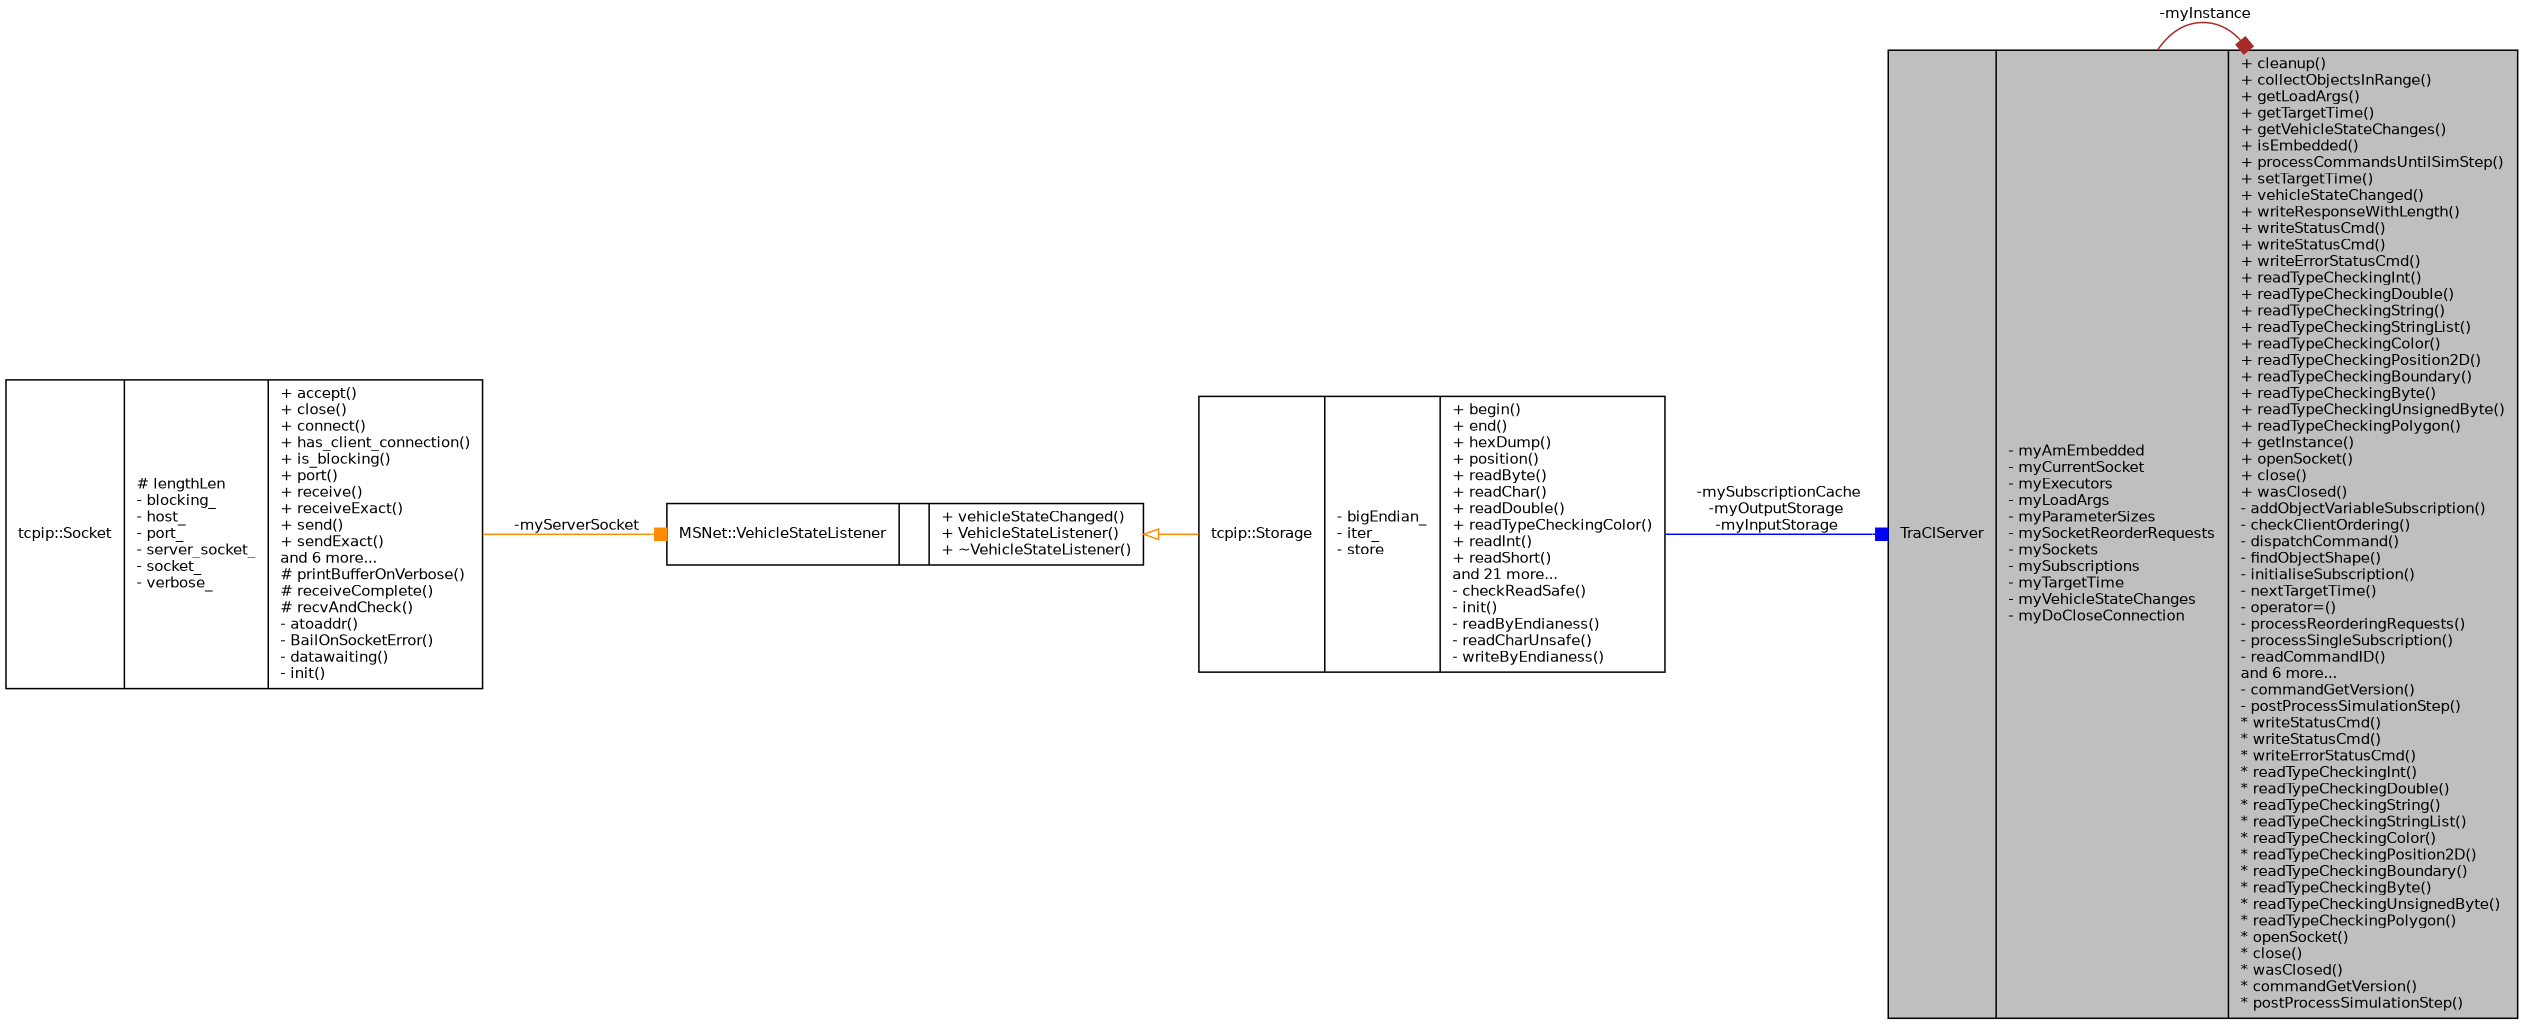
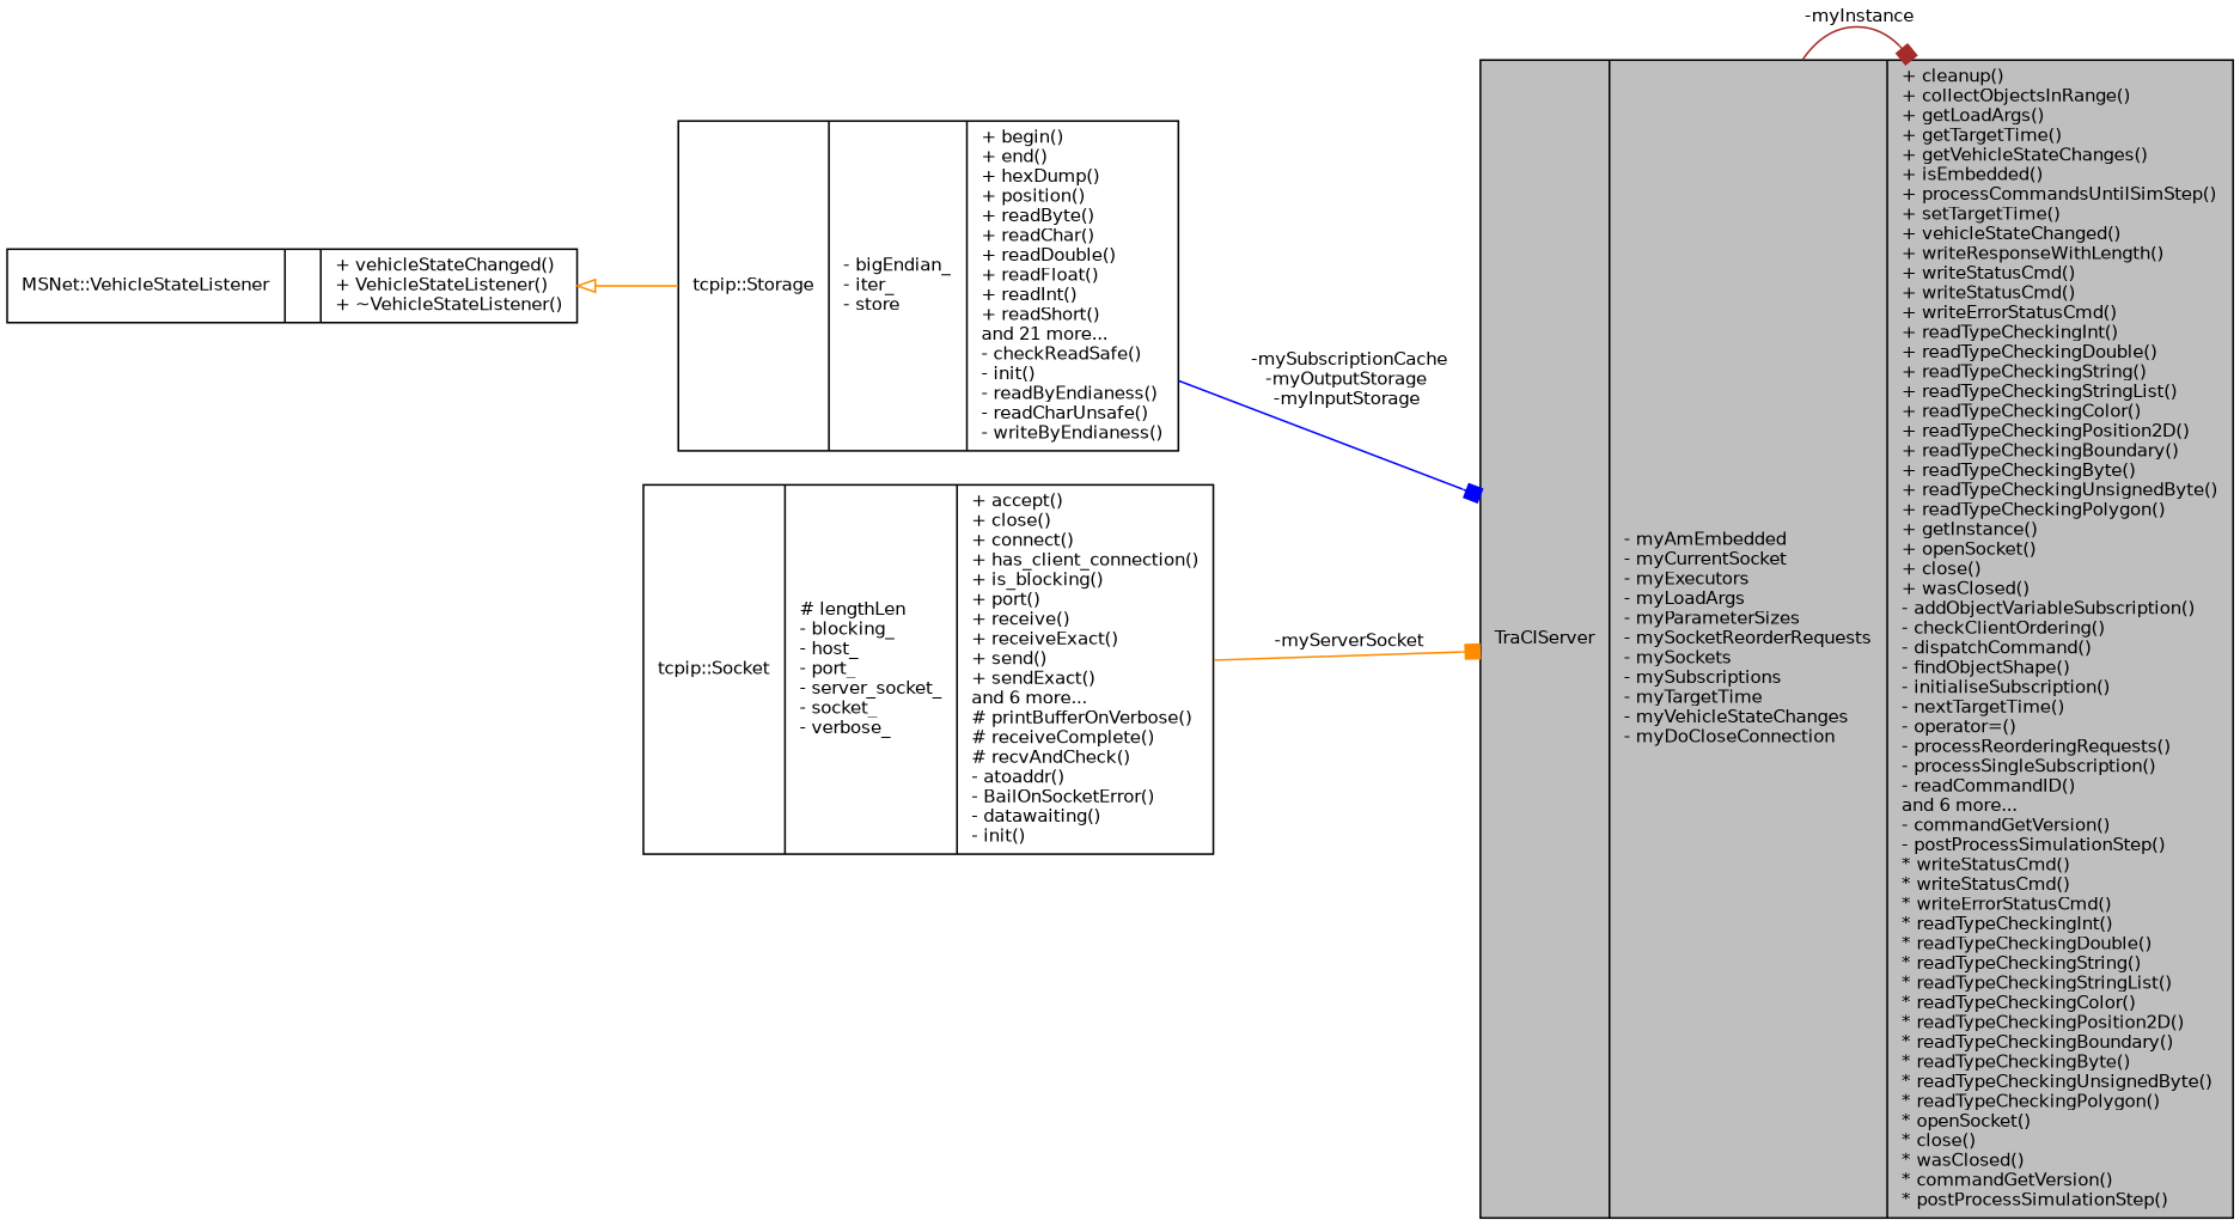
  digraph {
    rankdir=LR
    node [color=black fillcolor=white fontname=Helvetica fontsize=10 shape=record style=filled]
    edge [arrowhead=box color=darkorange fontname=Helvetica fontsize=10 labelfontname=Helvetica labelfontsize=10 style=solid]
    n1 [fillcolor=grey75 fontcolor=black height=0.2 label="{TraCIServer\n|- myAmEmbedded\l- myCurrentSocket\l- myExecutors\l- myLoadArgs\l- myParameterSizes\l- mySocketReorderRequests\l- mySockets\l- mySubscriptions\l- myTargetTime\l- myVehicleStateChanges\l- myDoCloseConnection\l|+ cleanup()\l+ collectObjectsInRange()\l+ getLoadArgs()\l+ getTargetTime()\l+ getVehicleStateChanges()\l+ isEmbedded()\l+ processCommandsUntilSimStep()\l+ setTargetTime()\l+ vehicleStateChanged()\l+ writeResponseWithLength()\l+ writeStatusCmd()\l+ writeStatusCmd()\l+ writeErrorStatusCmd()\l+ readTypeCheckingInt()\l+ readTypeCheckingDouble()\l+ readTypeCheckingString()\l+ readTypeCheckingStringList()\l+ readTypeCheckingColor()\l+ readTypeCheckingPosition2D()\l+ readTypeCheckingBoundary()\l+ readTypeCheckingByte()\l+ readTypeCheckingUnsignedByte()\l+ readTypeCheckingPolygon()\l+ getInstance()\l+ openSocket()\l+ close()\l+ wasClosed()\l- addObjectVariableSubscription()\l- checkClientOrdering()\l- dispatchCommand()\l- findObjectShape()\l- initialiseSubscription()\l- nextTargetTime()\l- operator=()\l- processReorderingRequests()\l- processSingleSubscription()\l- readCommandID()\land 6 more...\l- commandGetVersion()\l- postProcessSimulationStep()\l* writeStatusCmd()\l* writeStatusCmd()\l* writeErrorStatusCmd()\l* readTypeCheckingInt()\l* readTypeCheckingDouble()\l* readTypeCheckingString()\l* readTypeCheckingStringList()\l* readTypeCheckingColor()\l* readTypeCheckingPosition2D()\l* readTypeCheckingBoundary()\l* readTypeCheckingByte()\l* readTypeCheckingUnsignedByte()\l* readTypeCheckingPolygon()\l* openSocket()\l* close()\l* wasClosed()\l* commandGetVersion()\l* postProcessSimulationStep()\l}" width=0.4]
    n2 [height=0.2 label="{MSNet::VehicleStateListener\n||+ vehicleStateChanged()\l+ VehicleStateListener()\l+ ~VehicleStateListener()\l}" width=0.4]
-   n3 [height=0.2 label="{tcpip::Storage\n|- bigEndian_\l- iter_\l- store\l|+ begin()\l+ end()\l+ hexDump()\l+ position()\l+ readByte()\l+ readChar()\l+ readDouble()\l+ readTypeCheckingColor()\l+ readInt()\l+ readShort()\land 21 more...\l- checkReadSafe()\l- init()\l- readByEndianess()\l- readCharUnsafe()\l- writeByEndianess()\l}" width=0.4]
+   n3 [height=0.2 label="{tcpip::Storage\n|- bigEndian_\l- iter_\l- store\l|+ begin()\l+ end()\l+ hexDump()\l+ position()\l+ readByte()\l+ readChar()\l+ readDouble()\l+ readFloat()\l+ readInt()\l+ readShort()\land 21 more...\l- checkReadSafe()\l- init()\l- readByEndianess()\l- readCharUnsafe()\l- writeByEndianess()\l}" width=0.4]
    n4 [height=0.2 label="{tcpip::Socket\n|# lengthLen\l- blocking_\l- host_\l- port_\l- server_socket_\l- socket_\l- verbose_\l|+ accept()\l+ close()\l+ connect()\l+ has_client_connection()\l+ is_blocking()\l+ port()\l+ receive()\l+ receiveExact()\l+ send()\l+ sendExact()\land 6 more...\l# printBufferOnVerbose()\l# receiveComplete()\l# recvAndCheck()\l- atoaddr()\l- BailOnSocketError()\l- datawaiting()\l- init()\l}" width=0.4]
    n1 -> n1 [color=brown label=" -myInstance"]
    n2 -> n3 [arrowtail=onormal dir=back arrowhead=""]
    n3 -> n1 [color=blue label=" -mySubscriptionCache\n-myOutputStorage\n-myInputStorage"]
-   n4 -> n2 [label=" -myServerSocket"]
+   n4 -> n1 [label=" -myServerSocket"]
  }
